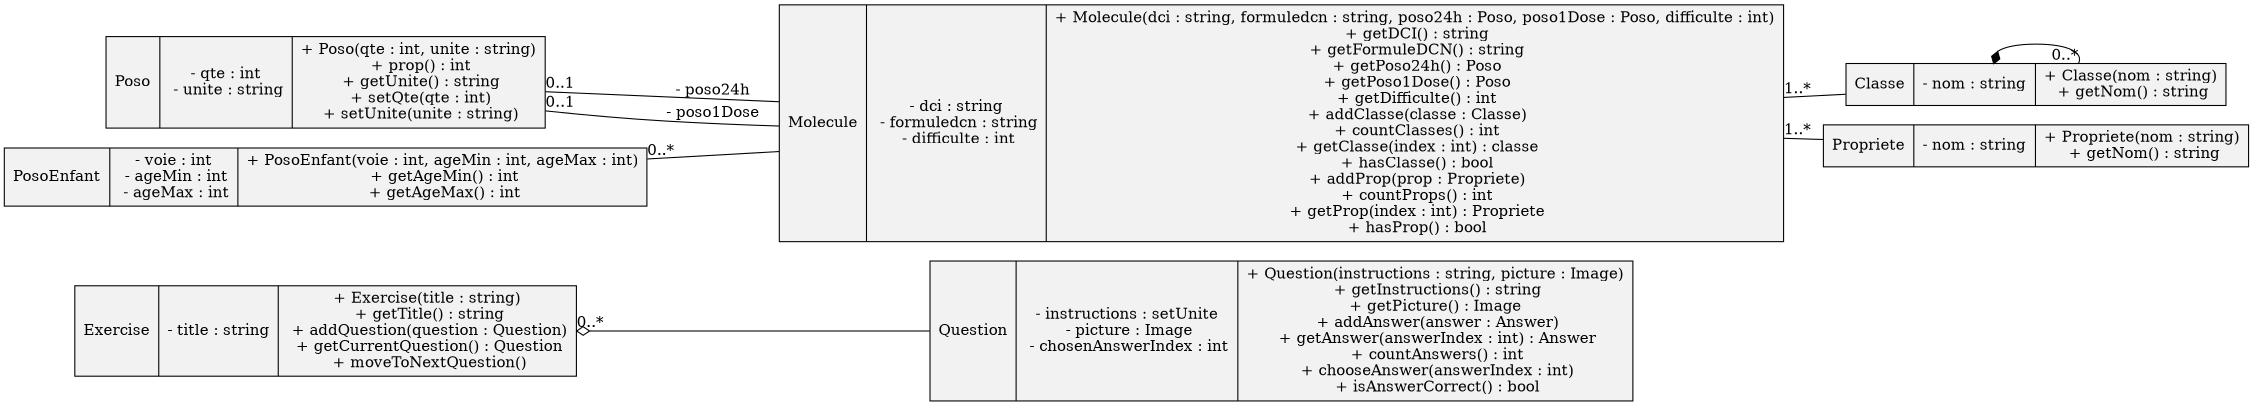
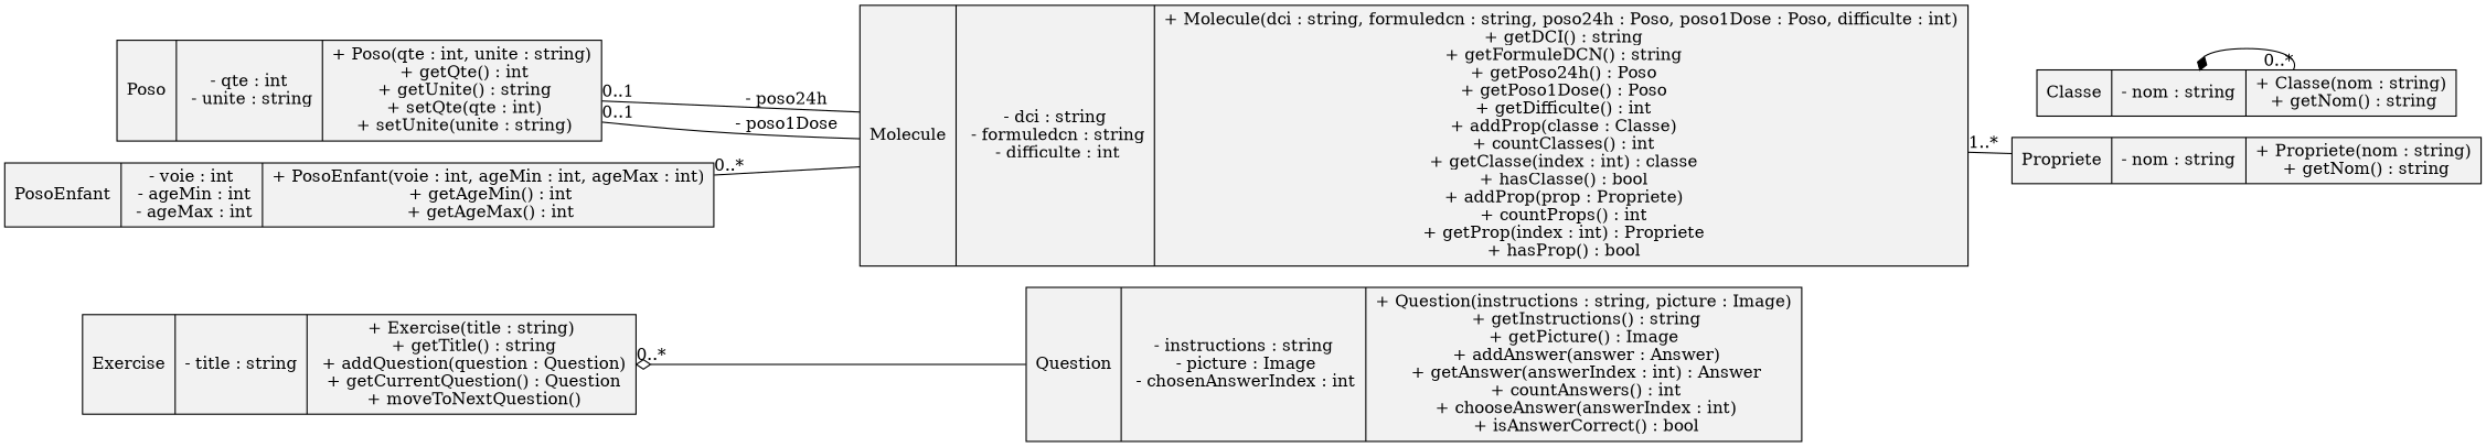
  digraph {
    rankdir=LR
    node [fillcolor=gray95 shape=record style=filled]
    edge [arrowtail=none dir=back]
    n1 [label="{Exercise| - title : string| + Exercise(title : string)\n + getTitle() : string\n + addQuestion(question : Question)\n + getCurrentQuestion() : Question\n + moveToNextQuestion()}"]
-   n2 [label="{Question| - instructions : setUnite\n - picture : Image\n - chosenAnswerIndex : int|+ Question(instructions : string, picture : Image)\n + getInstructions() : string\n+ getPicture() : Image\n + addAnswer(answer : Answer)\n + getAnswer(answerIndex : int) : Answer\n + countAnswers() : int\n + chooseAnswer(answerIndex : int)\n + isAnswerCorrect() : bool}"]
-   n3 [label="{Molecule| - dci : string\n - formuledcn : string\n - difficulte : int| + Molecule(dci : string, formuledcn : string, poso24h : Poso, poso1Dose : Poso, difficulte : int)\n + getDCI() : string\n + getFormuleDCN() : string\n + getPoso24h() : Poso\n + getPoso1Dose() : Poso\n + getDifficulte() : int\n + addClasse(classe : Classe)\n + countClasses() : int\n + getClasse(index : int) : classe\n + hasClasse() : bool\n + addProp(prop : Propriete)\n + countProps() : int\n + getProp(index : int) : Propriete\n + hasProp() : bool\n}"]
+   n2 [label="{Question| - instructions : string\n - picture : Image\n - chosenAnswerIndex : int|+ Question(instructions : string, picture : Image)\n + getInstructions() : string\n+ getPicture() : Image\n + addAnswer(answer : Answer)\n + getAnswer(answerIndex : int) : Answer\n + countAnswers() : int\n + chooseAnswer(answerIndex : int)\n + isAnswerCorrect() : bool}"]
+   n3 [label="{Molecule| - dci : string\n - formuledcn : string\n - difficulte : int| + Molecule(dci : string, formuledcn : string, poso24h : Poso, poso1Dose : Poso, difficulte : int)\n + getDCI() : string\n + getFormuleDCN() : string\n + getPoso24h() : Poso\n + getPoso1Dose() : Poso\n + getDifficulte() : int\n + addProp(classe : Classe)\n + countClasses() : int\n + getClasse(index : int) : classe\n + hasClasse() : bool\n + addProp(prop : Propriete)\n + countProps() : int\n + getProp(index : int) : Propriete\n + hasProp() : bool\n}"]
    n4 [label="{Classe| - nom : string\n| + Classe(nom : string)\n + getNom() : string}"]
    n5 [label="{Propriete| - nom : string\n| + Propriete(nom : string)\n + getNom() : string}"]
-   n6 [label="{Poso| - qte : int\n - unite : string| + Poso(qte : int, unite : string)\n + prop() : int\n + getUnite() : string\n + setQte(qte : int)\n + setUnite(unite : string)}"]
+   n6 [label="{Poso| - qte : int\n - unite : string| + Poso(qte : int, unite : string)\n + getQte() : int\n + getUnite() : string\n + setQte(qte : int)\n + setUnite(unite : string)}"]
    n7 [label="{PosoEnfant| - voie : int\n - ageMin : int\n - ageMax : int| + PosoEnfant(voie : int, ageMin : int, ageMax : int)\n + getAgeMin() : int\n + getAgeMax() : int}"]
    n1 -> n2 [arrowtail=odiamond taillabel="0..* "]
-   n3 -> n4 [taillabel="1..*   "]
    n3 -> n5 [taillabel="1..*"]
    n4 -> n4 [arrowtail=diamond headlabel="0..*"]
    n6 -> n3 [label="- poso24h" taillabel="0..1 "]
    n6 -> n3 [label="- poso1Dose" taillabel="0..1"]
    n7 -> n3 [taillabel="0..*"]
  }
